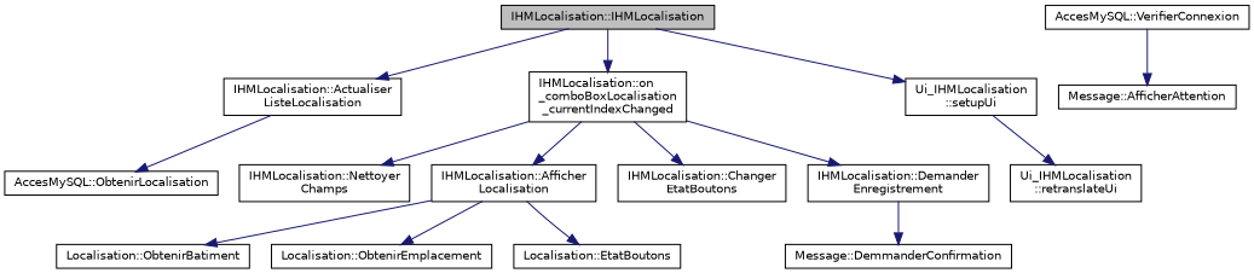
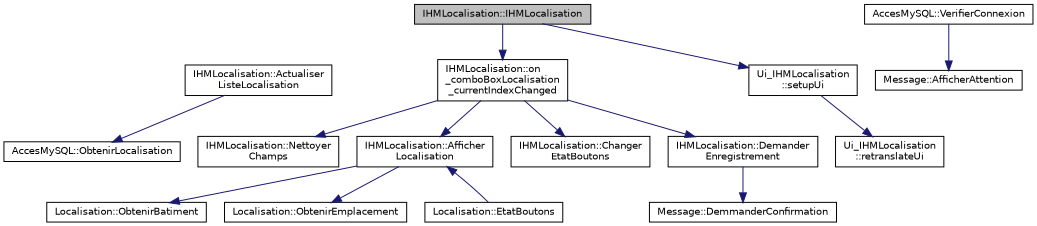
  digraph {
    rankdir=TB
    node [color=black fillcolor=white fontname=Helvetica fontsize=10 shape=record style=filled]
    edge [color=midnightblue fontname=Helvetica fontsize=10 labelfontname=Helvetica labelfontsize=10 style=solid]
    n1 [fillcolor=grey75 fontcolor=black height=0.2 label="IHMLocalisation::IHMLocalisation" width=0.4]
    n2 [height=0.2 label="IHMLocalisation::Actualiser\lListeLocalisation" width=0.4]
    n3 [height=0.2 label="IHMLocalisation::on\l_comboBoxLocalisation\l_currentIndexChanged" width=0.4]
    n4 [height=0.2 label="Ui_IHMLocalisation\l::setupUi" width=0.4]
    n5 [height=0.2 label="AccesMySQL::ObtenirLocalisation" width=0.4]
    n6 [height=0.2 label="IHMLocalisation::Nettoyer\lChamps" width=0.4]
    n7 [height=0.2 label="IHMLocalisation::Afficher\lLocalisation" width=0.4]
    n8 [height=0.2 label="IHMLocalisation::Changer\lEtatBoutons" width=0.4]
    n9 [height=0.2 label="IHMLocalisation::Demander\lEnregistrement" width=0.4]
    n10 [height=0.2 label="Ui_IHMLocalisation\l::retranslateUi" width=0.4]
    n11 [height=0.2 label="AccesMySQL::VerifierConnexion" width=0.4]
    n12 [height=0.2 label="Message::AfficherAttention" width=0.4]
    n13 [height=0.2 label="Localisation::ObtenirBatiment" width=0.4]
    n14 [height=0.2 label="Localisation::ObtenirEmplacement" width=0.4]
    n15 [height=0.2 label="Localisation::EtatBoutons" width=0.4]
    n16 [height=0.2 label="Message::DemmanderConfirmation" width=0.4]
-   n1 -> n2
    n1 -> n3
    n1 -> n4
    n2 -> n5
    n3 -> n6
    n3 -> n7
    n3 -> n8
    n3 -> n9
    n4 -> n10
    n7 -> n13
    n7 -> n14
-   n7 -> n15
+   n15 -> n7
    n9 -> n16
    n11 -> n12
  }
